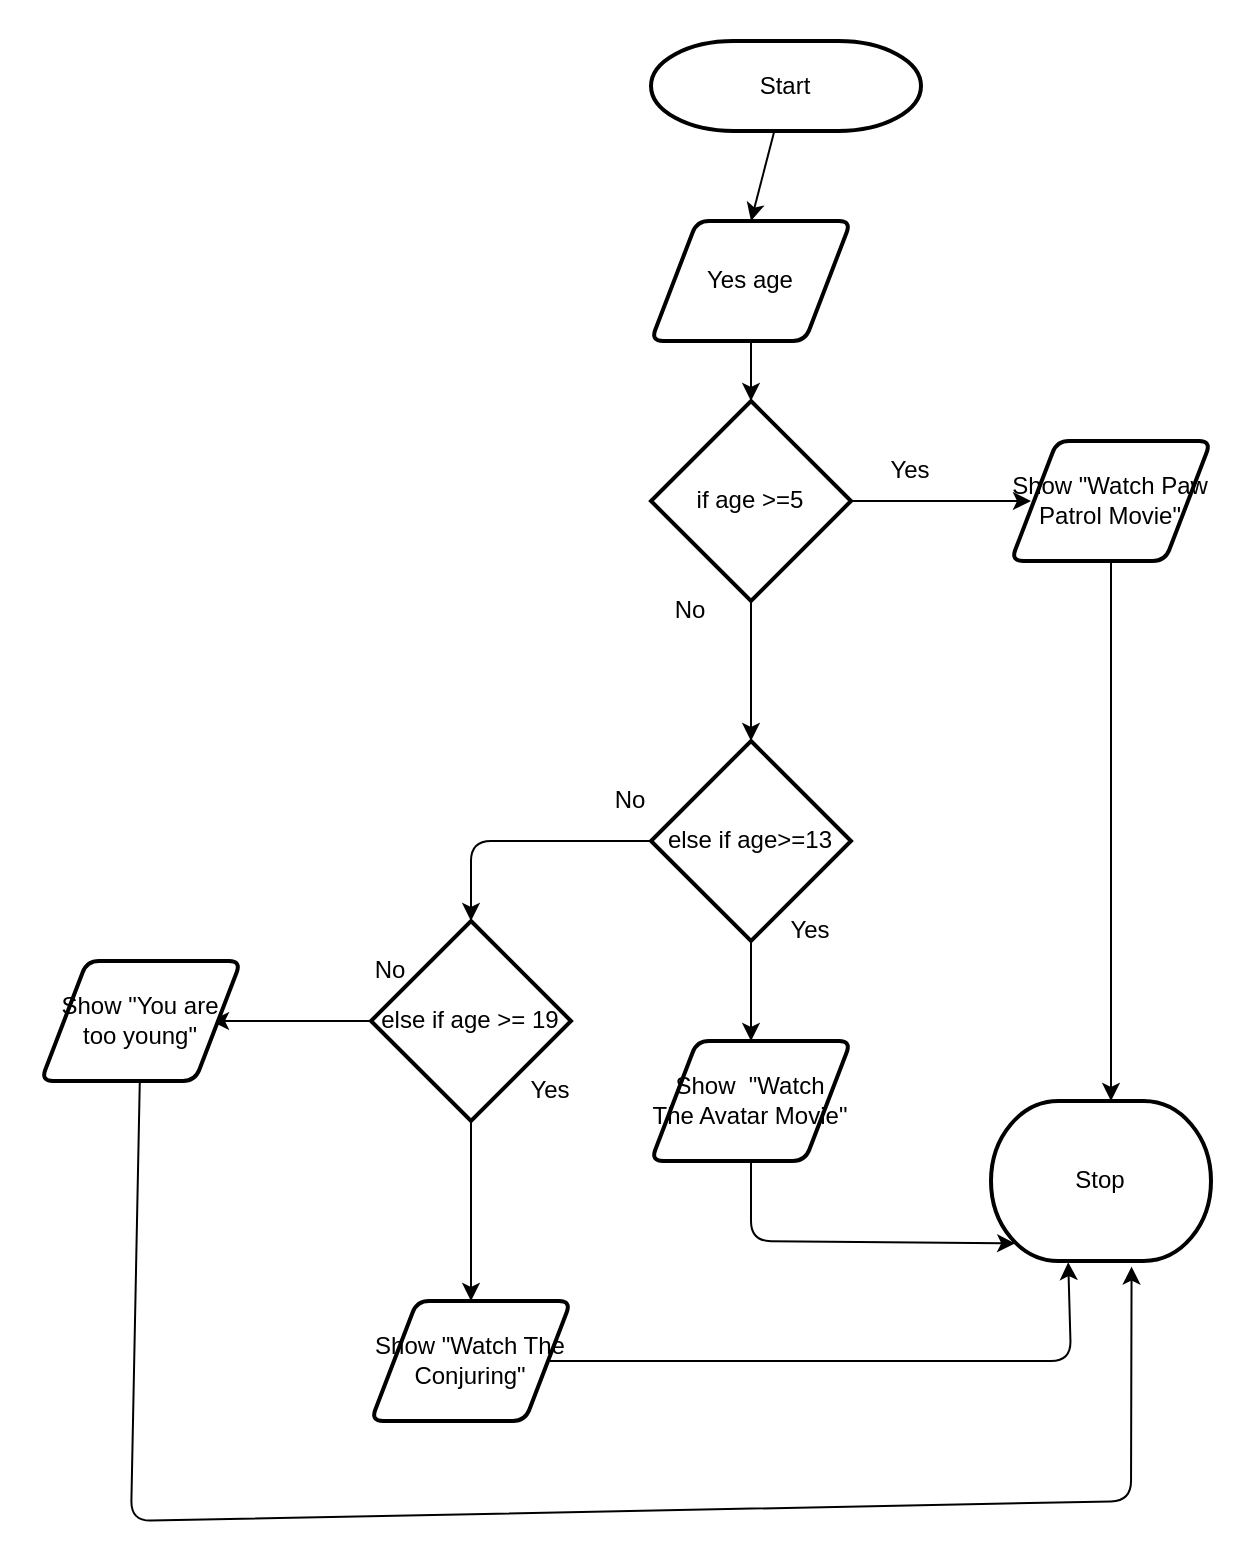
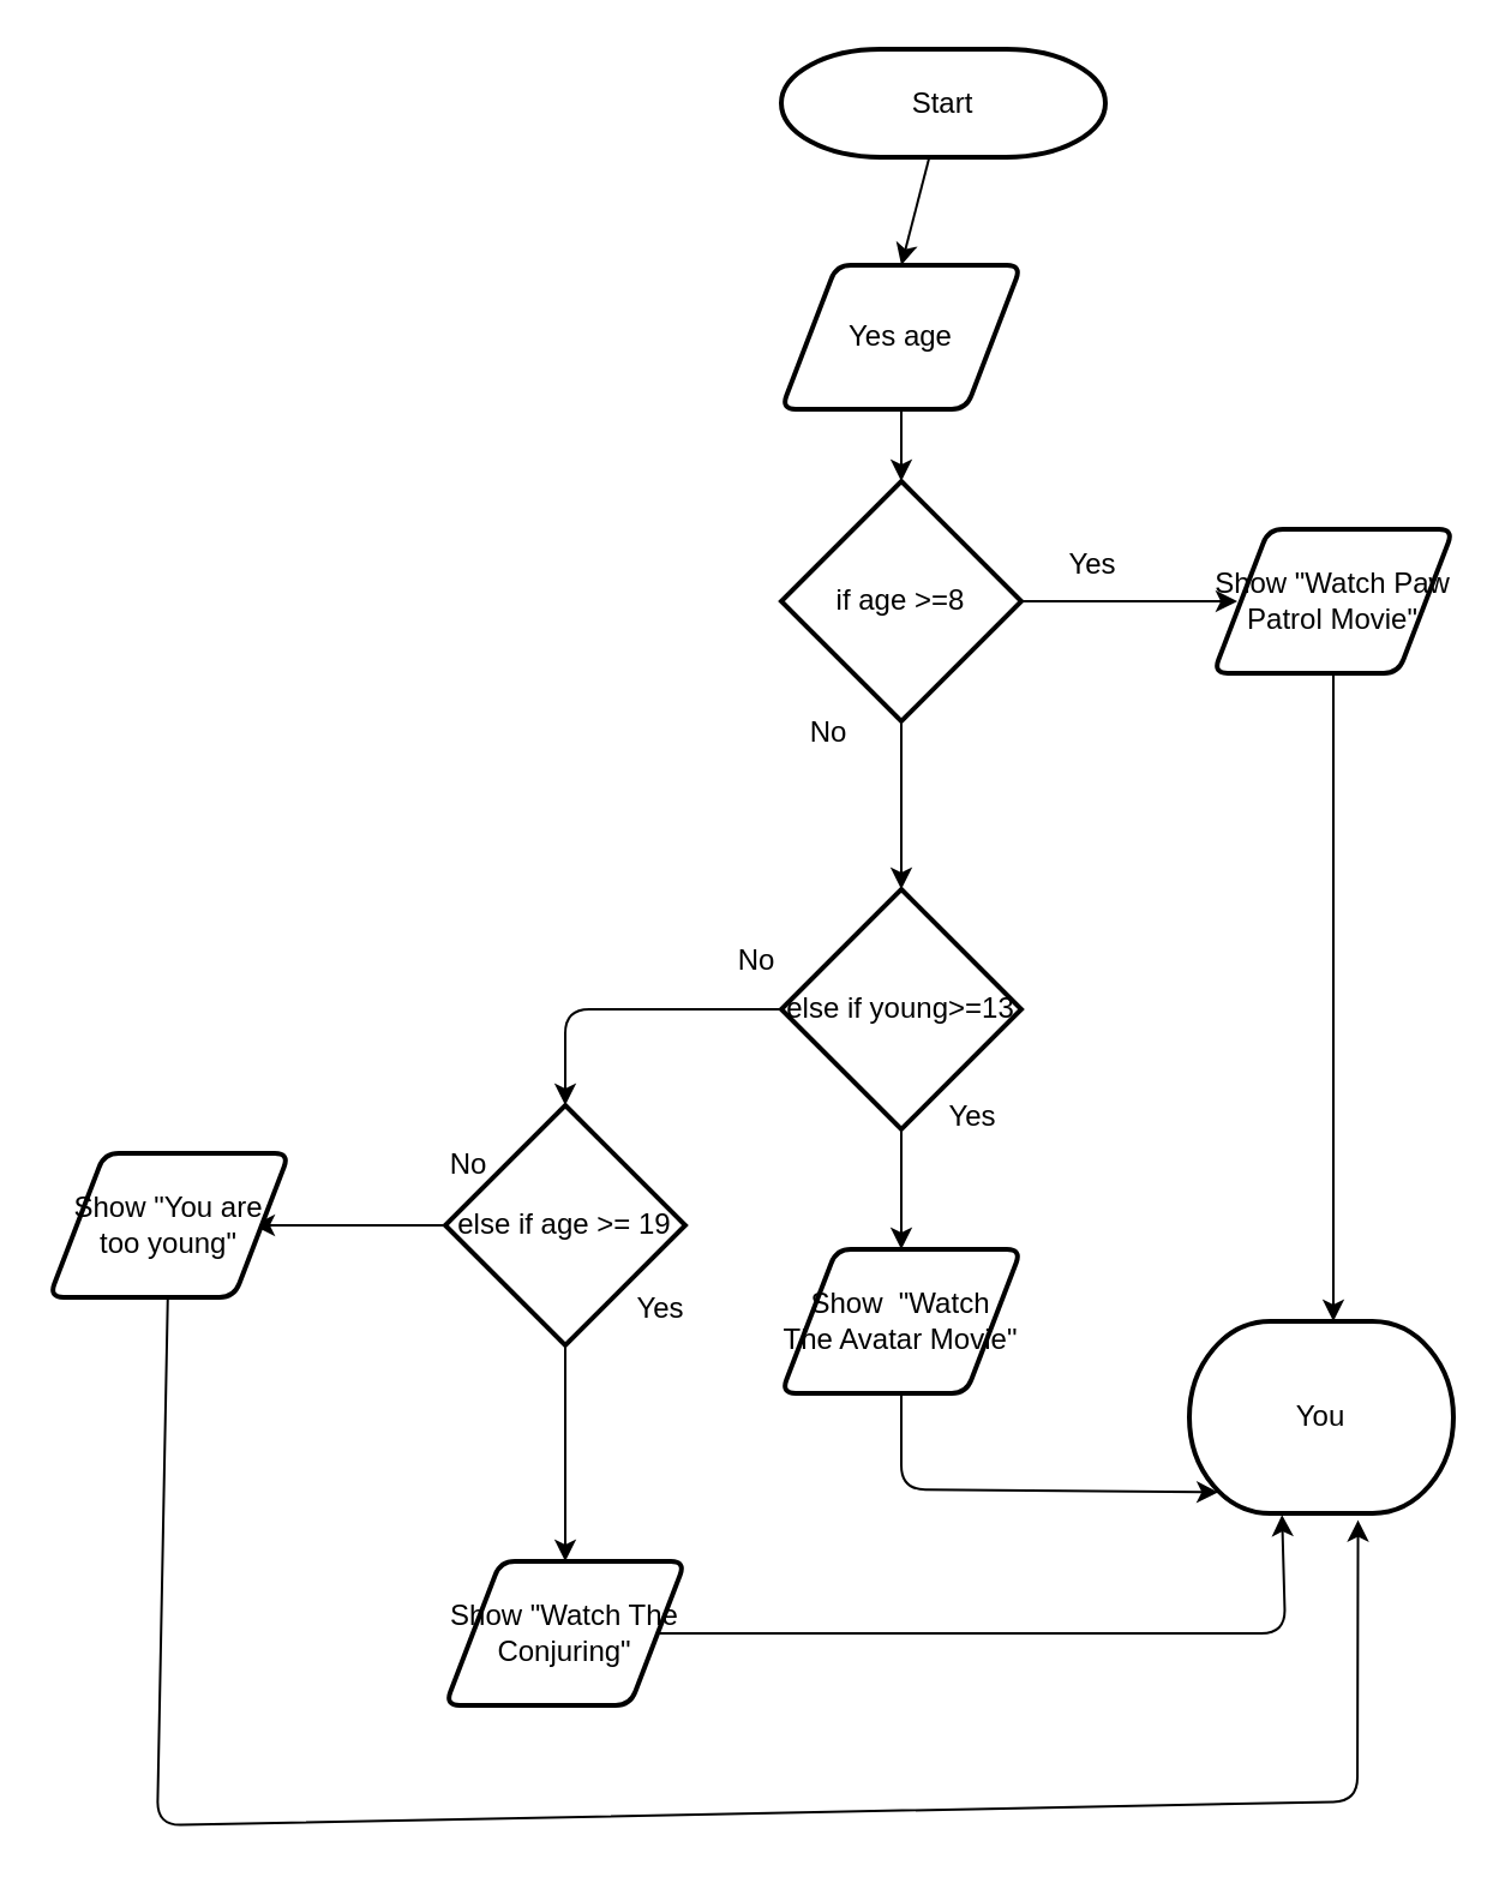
  <mxCell id="0" />
  <mxCell id="1" parent="0" />
  <mxCell id="2" style="edgeStyle=none;html=1;" edge="1" parent="1" source="3"><mxGeometry relative="1" as="geometry"><mxPoint x="375" y="110" as="targetPoint" /></mxGeometry></mxCell>
  <mxCell id="3" value="Start" style="strokeWidth=2;html=1;shape=mxgraph.flowchart.terminator;whiteSpace=wrap;" parent="1" vertex="1"><mxGeometry x="325" y="20" width="135" height="45" as="geometry" /></mxCell>
- <mxCell id="4" value="Stop" style="strokeWidth=2;html=1;shape=mxgraph.flowchart.terminator;whiteSpace=wrap;" parent="1" vertex="1"><mxGeometry x="495" y="550" width="110" height="80" as="geometry" /></mxCell>
+ <mxCell id="4" value="You" style="strokeWidth=2;html=1;shape=mxgraph.flowchart.terminator;whiteSpace=wrap;" parent="1" vertex="1"><mxGeometry x="495" y="550" width="110" height="80" as="geometry" /></mxCell>
  <mxCell id="5" style="edgeStyle=none;html=1;" edge="1" parent="1" source="6"><mxGeometry relative="1" as="geometry"><mxPoint x="375" y="200" as="targetPoint" /></mxGeometry></mxCell>
  <mxCell id="6" value="Yes age" style="shape=parallelogram;html=1;strokeWidth=2;perimeter=parallelogramPerimeter;whiteSpace=wrap;rounded=1;arcSize=12;size=0.23;" vertex="1" parent="1"><mxGeometry x="325" y="110" width="100" height="60" as="geometry" /></mxCell>
  <mxCell id="7" value="Yes" style="text;strokeColor=none;align=center;fillColor=none;html=1;verticalAlign=middle;whiteSpace=wrap;rounded=0;" vertex="1" parent="1"><mxGeometry x="425" y="220" width="60" height="30" as="geometry" /></mxCell>
  <mxCell id="8" value="No" style="text;strokeColor=none;align=center;fillColor=none;html=1;verticalAlign=middle;whiteSpace=wrap;rounded=0;" vertex="1" parent="1"><mxGeometry x="315" y="290" width="60" height="30" as="geometry" /></mxCell>
  <mxCell id="9" style="edgeStyle=none;html=1;" edge="1" parent="1" source="11"><mxGeometry relative="1" as="geometry"><mxPoint x="515" y="250" as="targetPoint" /></mxGeometry></mxCell>
  <mxCell id="10" style="edgeStyle=none;html=1;" edge="1" parent="1" source="11"><mxGeometry relative="1" as="geometry"><mxPoint x="375" y="370" as="targetPoint" /></mxGeometry></mxCell>
- <mxCell id="11" value="if age &amp;gt;=5" style="strokeWidth=2;html=1;shape=mxgraph.flowchart.decision;whiteSpace=wrap;" vertex="1" parent="1"><mxGeometry x="325" y="200" width="100" height="100" as="geometry" /></mxCell>
+ <mxCell id="11" value="if age &amp;gt;=8" style="strokeWidth=2;html=1;shape=mxgraph.flowchart.decision;whiteSpace=wrap;" vertex="1" parent="1"><mxGeometry x="325" y="200" width="100" height="100" as="geometry" /></mxCell>
  <mxCell id="12" style="edgeStyle=none;html=1;" edge="1" parent="1" source="13"><mxGeometry relative="1" as="geometry"><mxPoint x="555" y="550" as="targetPoint" /></mxGeometry></mxCell>
  <mxCell id="13" value="Show &quot;Watch Paw Patrol Movie&quot;" style="shape=parallelogram;html=1;strokeWidth=2;perimeter=parallelogramPerimeter;whiteSpace=wrap;rounded=1;arcSize=12;size=0.23;" vertex="1" parent="1"><mxGeometry x="505" y="220" width="100" height="60" as="geometry" /></mxCell>
  <mxCell id="14" style="edgeStyle=none;html=1;" edge="1" parent="1" source="16"><mxGeometry relative="1" as="geometry"><mxPoint x="235" y="460" as="targetPoint" /><Array as="points"><mxPoint x="235" y="420" /></Array></mxGeometry></mxCell>
  <mxCell id="15" style="edgeStyle=none;html=1;" edge="1" parent="1" source="16"><mxGeometry relative="1" as="geometry"><mxPoint x="375" y="520" as="targetPoint" /></mxGeometry></mxCell>
- <mxCell id="16" value="else if age&amp;gt;=13" style="strokeWidth=2;html=1;shape=mxgraph.flowchart.decision;whiteSpace=wrap;" vertex="1" parent="1"><mxGeometry x="325" y="370" width="100" height="100" as="geometry" /></mxCell>
+ <mxCell id="16" value="else if young&amp;gt;=13" style="strokeWidth=2;html=1;shape=mxgraph.flowchart.decision;whiteSpace=wrap;" vertex="1" parent="1"><mxGeometry x="325" y="370" width="100" height="100" as="geometry" /></mxCell>
  <mxCell id="17" value="No" style="text;strokeColor=none;align=center;fillColor=none;html=1;verticalAlign=middle;whiteSpace=wrap;rounded=0;" vertex="1" parent="1"><mxGeometry x="285" y="385" width="60" height="30" as="geometry" /></mxCell>
  <mxCell id="18" style="edgeStyle=none;html=1;entryX=0.11;entryY=0.89;entryDx=0;entryDy=0;entryPerimeter=0;" edge="1" parent="1" source="19" target="4"><mxGeometry relative="1" as="geometry"><mxPoint x="375" y="630" as="targetPoint" /><Array as="points"><mxPoint x="375" y="620" /></Array></mxGeometry></mxCell>
  <mxCell id="19" value="Show&amp;nbsp; &quot;Watch The Avatar Movie&quot;" style="shape=parallelogram;html=1;strokeWidth=2;perimeter=parallelogramPerimeter;whiteSpace=wrap;rounded=1;arcSize=12;size=0.23;" vertex="1" parent="1"><mxGeometry x="325" y="520" width="100" height="60" as="geometry" /></mxCell>
  <mxCell id="20" style="edgeStyle=none;html=1;" edge="1" parent="1" source="22" target="24"><mxGeometry relative="1" as="geometry"><mxPoint x="235" y="680" as="targetPoint" /></mxGeometry></mxCell>
  <mxCell id="21" style="edgeStyle=none;html=1;" edge="1" parent="1" source="22"><mxGeometry relative="1" as="geometry"><mxPoint x="105" y="510" as="targetPoint" /></mxGeometry></mxCell>
  <mxCell id="22" value="else if age &amp;gt;= 19" style="strokeWidth=2;html=1;shape=mxgraph.flowchart.decision;whiteSpace=wrap;" vertex="1" parent="1"><mxGeometry x="185" y="460" width="100" height="100" as="geometry" /></mxCell>
  <mxCell id="23" style="edgeStyle=none;html=1;entryX=0.351;entryY=1.007;entryDx=0;entryDy=0;entryPerimeter=0;" edge="1" parent="1" source="24" target="4"><mxGeometry relative="1" as="geometry"><mxPoint x="605" y="690" as="targetPoint" /><Array as="points"><mxPoint x="535" y="680" /></Array></mxGeometry></mxCell>
  <mxCell id="24" value="Show &quot;Watch The Conjuring&quot;" style="shape=parallelogram;html=1;strokeWidth=2;perimeter=parallelogramPerimeter;whiteSpace=wrap;rounded=1;arcSize=12;size=0.23;" vertex="1" parent="1"><mxGeometry x="185" y="650" width="100" height="60" as="geometry" /></mxCell>
  <mxCell id="25" value="Yes" style="text;strokeColor=none;align=center;fillColor=none;html=1;verticalAlign=middle;whiteSpace=wrap;rounded=0;" vertex="1" parent="1"><mxGeometry x="245" y="530" width="60" height="30" as="geometry" /></mxCell>
  <mxCell id="26" value="No" style="text;strokeColor=none;align=center;fillColor=none;html=1;verticalAlign=middle;whiteSpace=wrap;rounded=0;" vertex="1" parent="1"><mxGeometry x="165" y="470" width="60" height="30" as="geometry" /></mxCell>
  <mxCell id="27" style="edgeStyle=none;html=1;entryX=0.639;entryY=1.035;entryDx=0;entryDy=0;entryPerimeter=0;" edge="1" parent="1" source="28" target="4"><mxGeometry relative="1" as="geometry"><mxPoint x="625" y="750" as="targetPoint" /><Array as="points"><mxPoint x="65" y="760" /><mxPoint x="565" y="750" /></Array></mxGeometry></mxCell>
  <mxCell id="28" value="Show &quot;You are too young&quot;" style="shape=parallelogram;html=1;strokeWidth=2;perimeter=parallelogramPerimeter;whiteSpace=wrap;rounded=1;arcSize=12;size=0.23;" vertex="1" parent="1"><mxGeometry x="20" y="480" width="100" height="60" as="geometry" /></mxCell>
  <mxCell id="29" value="Yes" style="text;strokeColor=none;align=center;fillColor=none;html=1;verticalAlign=middle;whiteSpace=wrap;rounded=0;" vertex="1" parent="1"><mxGeometry x="375" y="450" width="60" height="30" as="geometry" /></mxCell>
